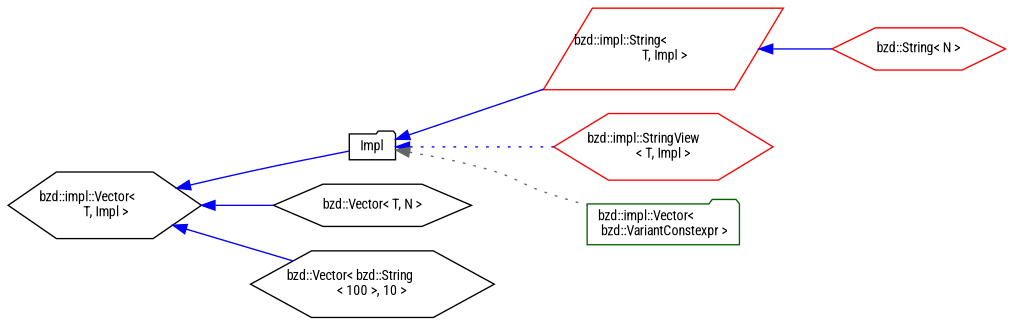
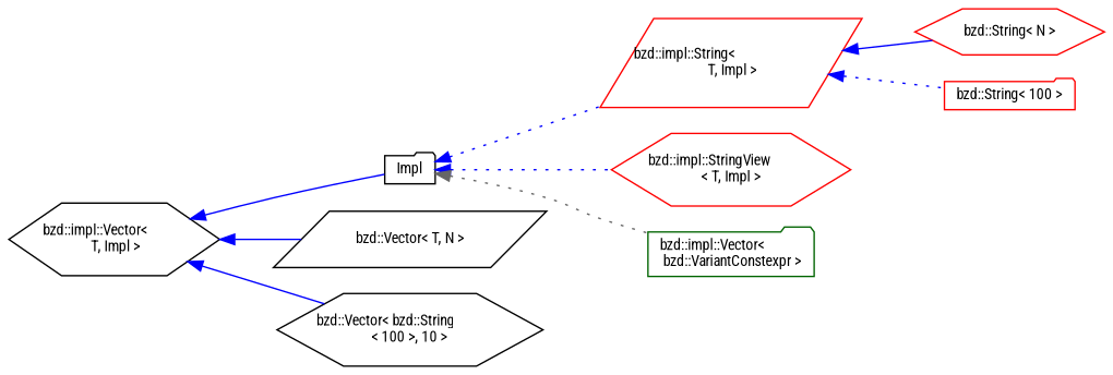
  digraph {
    fontname="Roboto Condensed"
    rankdir=LR
    node [color=black fillcolor=white fontname="Roboto Condensed" fontsize=10 shape=hexagon style=filled]
    edge [color=blue dir=back fontname="Roboto Condensed" fontsize=10 labelfontname=Helvetica labelfontsize=10 style=dotted]
    n1 [height=0.2 label=Impl shape=folder width=0.4]
    n2 [color=red height=0.2 label="bzd::impl::String\<\l T, Impl \>" shape=parallelogram width=0.4]
    n3 [color=red height=0.2 label="bzd::impl::StringView\l\< T, Impl \>" width=0.4]
    n4 [color=darkgreen height=0.2 label="bzd::impl::Vector\<\l bzd::VariantConstexpr \>" shape=folder width=0.4]
    n5 [color=red height=0.2 label="bzd::String\< N \>" width=0.4]
+   n6 [color=red height=0.2 label="bzd::String\< 100 \>" shape=folder width=0.4]
    n7 [height=0.2 label="bzd::impl::Vector\<\l T, Impl \>" width=0.4]
-   n8 [height=0.2 label="bzd::Vector\< T, N \>" width=0.4]
+   n8 [height=0.2 label="bzd::Vector\< T, N \>" shape=parallelogram width=0.4]
    n9 [height=0.2 label="bzd::Vector\< bzd::String\l\< 100 \>, 10 \>" width=0.4]
-   n1 -> n2 [style=solid]
+   n1 -> n2
    n1 -> n3
    n1 -> n4 [color=gray40]
    n2 -> n5 [style=solid]
+   n2 -> n6
    n7 -> n1 [style=solid]
    n7 -> n8 [style=solid]
    n7 -> n9 [style=solid]
  }
